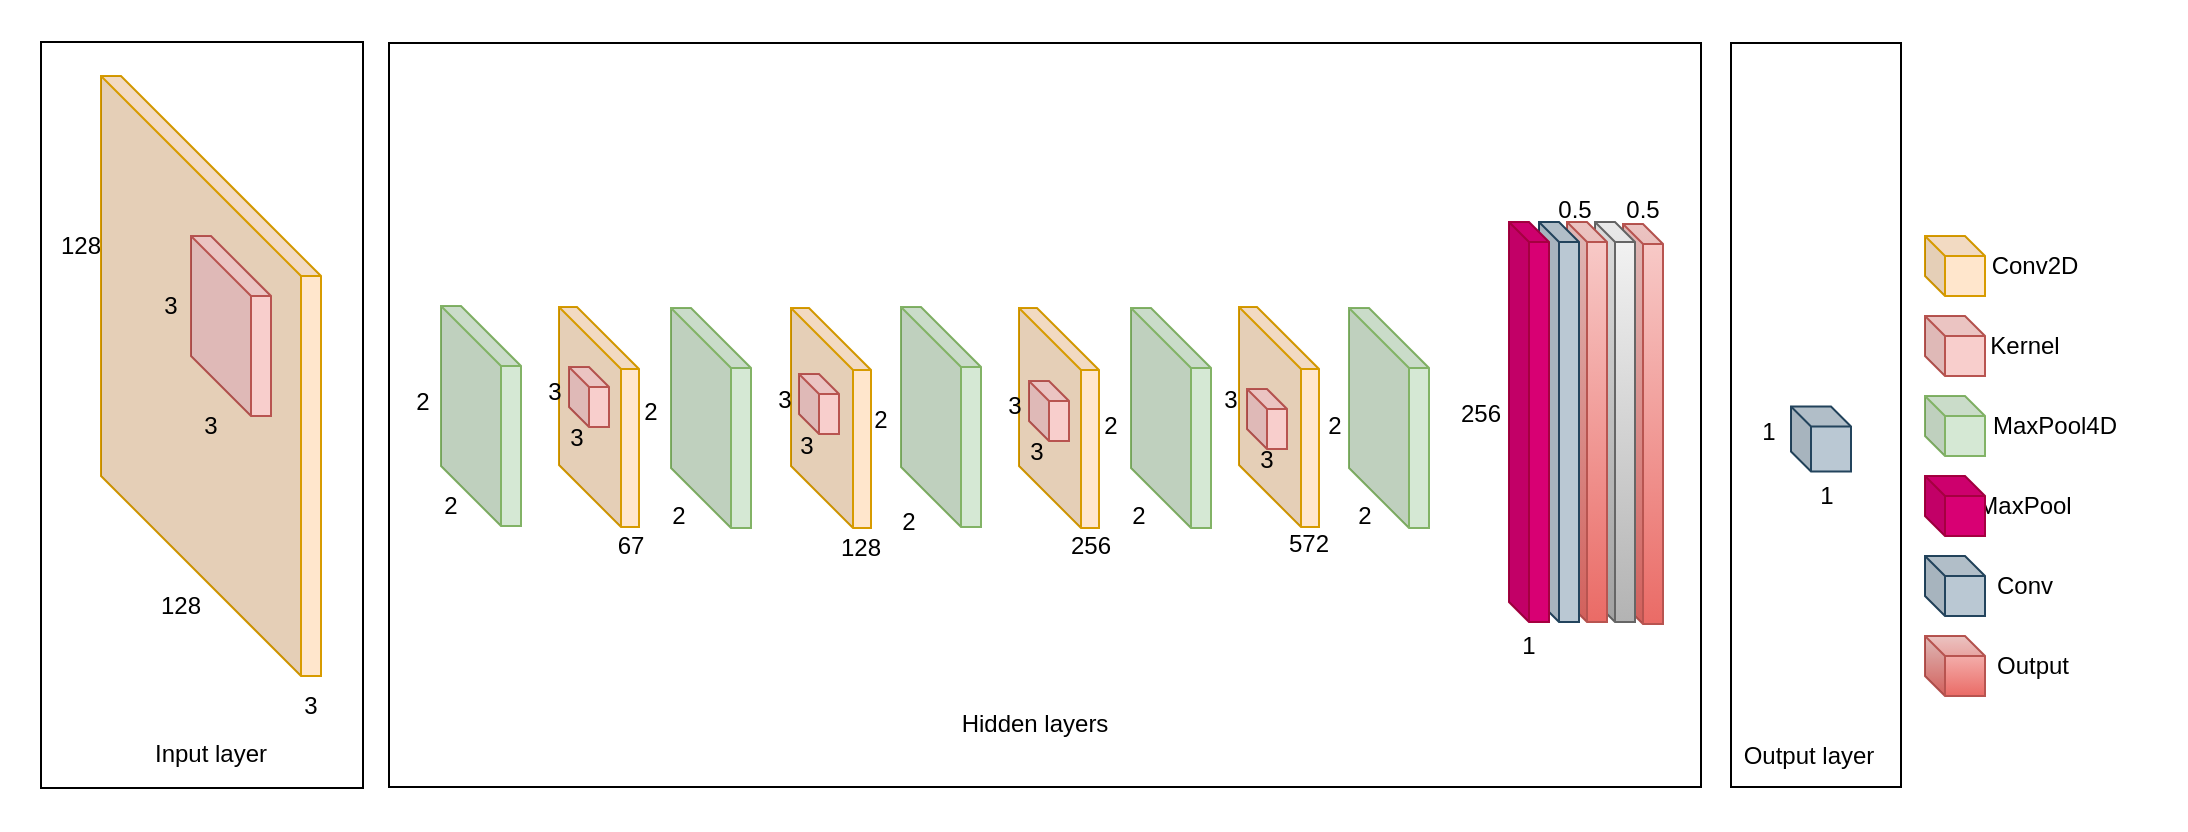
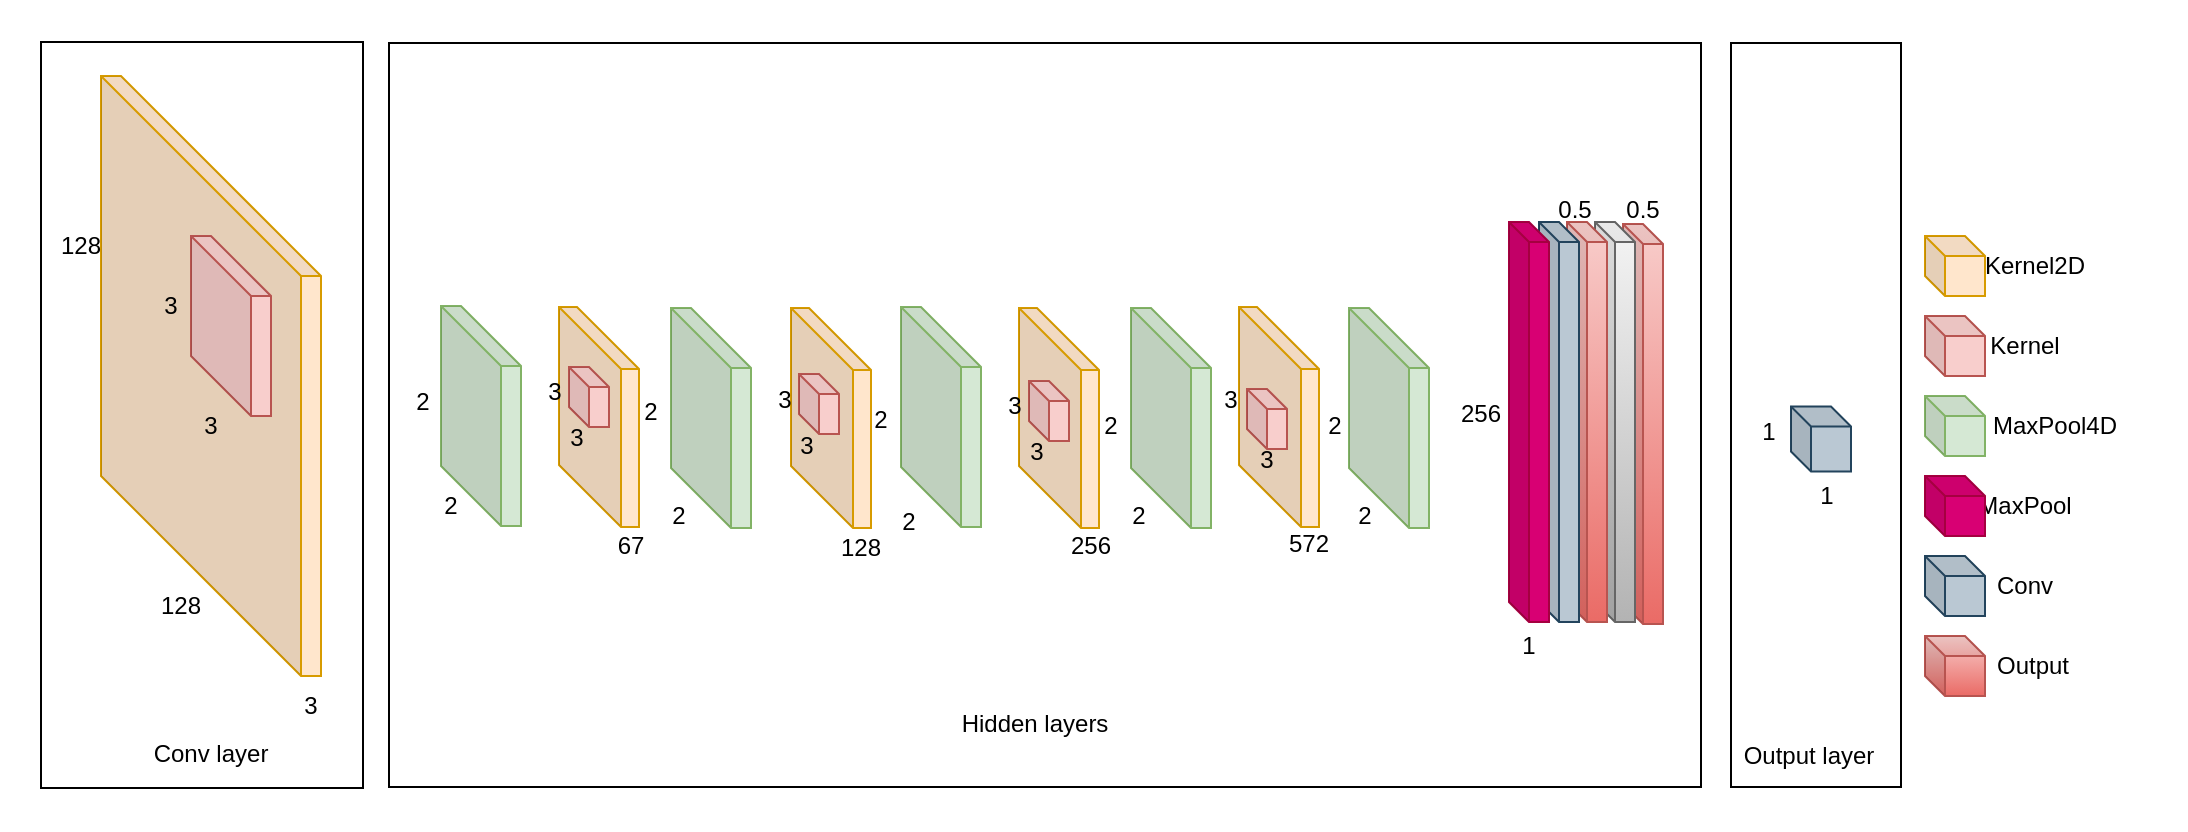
  <mxCell id="0" />
  <mxCell id="1" parent="0" />
  <mxCell id="2" value="" style="rounded=0;whiteSpace=wrap;html=1;fillColor=default;" vertex="1" parent="1"><mxGeometry x="194" y="21" width="656" height="372" as="geometry" /></mxCell>
  <mxCell id="3" value="" style="rounded=0;whiteSpace=wrap;html=1;" vertex="1" parent="1"><mxGeometry x="865" y="21" width="85" height="372" as="geometry" /></mxCell>
  <mxCell id="4" value="" style="rounded=0;whiteSpace=wrap;html=1;" vertex="1" parent="1"><mxGeometry x="20" y="20.5" width="161" height="373" as="geometry" /></mxCell>
  <mxCell id="5" value="" style="shape=cube;whiteSpace=wrap;html=1;boundedLbl=1;backgroundOutline=1;darkOpacity=0.05;darkOpacity2=0.1;size=31;fillColor=#ffe6cc;strokeColor=#d79b00;" vertex="1" parent="1"><mxGeometry x="279" y="153" width="40" height="110" as="geometry" /></mxCell>
  <mxCell id="6" value="" style="shape=cube;whiteSpace=wrap;html=1;boundedLbl=1;backgroundOutline=1;darkOpacity=0.05;darkOpacity2=0.1;size=100;fillColor=#ffe6cc;strokeColor=#d79b00;" vertex="1" parent="1"><mxGeometry x="50" y="37.5" width="110" height="300" as="geometry" /></mxCell>
  <mxCell id="7" value="128" style="text;html=1;align=center;verticalAlign=middle;resizable=0;points=[];autosize=1;strokeColor=none;fillColor=none;" vertex="1" parent="1"><mxGeometry x="20" y="107.5" width="40" height="30" as="geometry" /></mxCell>
  <mxCell id="8" value="128" style="text;html=1;align=center;verticalAlign=middle;resizable=0;points=[];autosize=1;strokeColor=none;fillColor=none;" vertex="1" parent="1"><mxGeometry x="70" y="287.5" width="40" height="30" as="geometry" /></mxCell>
  <mxCell id="9" value="3" style="text;html=1;align=center;verticalAlign=middle;resizable=0;points=[];autosize=1;strokeColor=none;fillColor=none;" vertex="1" parent="1"><mxGeometry x="140" y="337.5" width="30" height="30" as="geometry" /></mxCell>
  <mxCell id="10" value="" style="shape=cube;whiteSpace=wrap;html=1;boundedLbl=1;backgroundOutline=1;darkOpacity=0.05;darkOpacity2=0.1;fillColor=#f8cecc;strokeColor=#b85450;size=30;" vertex="1" parent="1"><mxGeometry x="95" y="117.5" width="40" height="90" as="geometry" /></mxCell>
  <mxCell id="11" value="3" style="text;html=1;align=center;verticalAlign=middle;resizable=0;points=[];autosize=1;strokeColor=none;fillColor=none;" vertex="1" parent="1"><mxGeometry x="90" y="197.5" width="30" height="30" as="geometry" /></mxCell>
  <mxCell id="12" value="3" style="text;html=1;align=center;verticalAlign=middle;resizable=0;points=[];autosize=1;strokeColor=none;fillColor=none;" vertex="1" parent="1"><mxGeometry x="70" y="137.5" width="30" height="30" as="geometry" /></mxCell>
  <mxCell id="13" value="" style="shape=cube;whiteSpace=wrap;html=1;boundedLbl=1;backgroundOutline=1;darkOpacity=0.05;darkOpacity2=0.1;fillColor=#d5e8d4;strokeColor=#82b366;size=30;" vertex="1" parent="1"><mxGeometry x="220" y="152.5" width="40" height="110" as="geometry" /></mxCell>
  <mxCell id="14" value="2" style="text;html=1;align=center;verticalAlign=middle;resizable=0;points=[];autosize=1;strokeColor=none;fillColor=none;" vertex="1" parent="1"><mxGeometry x="196" y="186" width="30" height="30" as="geometry" /></mxCell>
  <mxCell id="15" value="2" style="text;html=1;align=center;verticalAlign=middle;resizable=0;points=[];autosize=1;strokeColor=none;fillColor=none;" vertex="1" parent="1"><mxGeometry x="210" y="237.5" width="30" height="30" as="geometry" /></mxCell>
  <mxCell id="16" value="3" style="text;html=1;align=center;verticalAlign=middle;resizable=0;points=[];autosize=1;strokeColor=none;fillColor=none;" vertex="1" parent="1"><mxGeometry x="273" y="204" width="30" height="30" as="geometry" /></mxCell>
  <mxCell id="17" value="3" style="text;html=1;align=center;verticalAlign=middle;resizable=0;points=[];autosize=1;strokeColor=none;fillColor=none;" vertex="1" parent="1"><mxGeometry x="262" y="181" width="30" height="30" as="geometry" /></mxCell>
  <mxCell id="18" value="67" style="text;html=1;align=center;verticalAlign=middle;resizable=0;points=[];autosize=1;strokeColor=none;fillColor=none;" vertex="1" parent="1"><mxGeometry x="295" y="257.5" width="40" height="30" as="geometry" /></mxCell>
  <mxCell id="19" value="" style="shape=cube;whiteSpace=wrap;html=1;boundedLbl=1;backgroundOutline=1;darkOpacity=0.05;darkOpacity2=0.1;fillColor=#f8cecc;strokeColor=#b85450;size=10;" vertex="1" parent="1"><mxGeometry x="284" y="183" width="20" height="30" as="geometry" /></mxCell>
- <mxCell id="20" value="Conv2D" style="text;html=1;align=center;verticalAlign=middle;resizable=0;points=[];autosize=1;strokeColor=none;fillColor=none;" vertex="1" parent="1"><mxGeometry x="982" y="117.5" width="70" height="30" as="geometry" /></mxCell>
+ <mxCell id="20" value="Kernel2D" style="text;html=1;align=center;verticalAlign=middle;resizable=0;points=[];autosize=1;strokeColor=none;fillColor=none;" vertex="1" parent="1"><mxGeometry x="982" y="117.5" width="70" height="30" as="geometry" /></mxCell>
  <mxCell id="21" value="" style="shape=cube;whiteSpace=wrap;html=1;boundedLbl=1;backgroundOutline=1;darkOpacity=0.05;darkOpacity2=0.1;size=10;fillColor=#ffe6cc;strokeColor=#d79b00;" vertex="1" parent="1"><mxGeometry x="962" y="117.5" width="30" height="30" as="geometry" /></mxCell>
  <mxCell id="22" value="Kernel" style="text;html=1;align=center;verticalAlign=middle;resizable=0;points=[];autosize=1;strokeColor=none;fillColor=none;" vertex="1" parent="1"><mxGeometry x="982" y="157.5" width="60" height="30" as="geometry" /></mxCell>
  <mxCell id="23" value="" style="shape=cube;whiteSpace=wrap;html=1;boundedLbl=1;backgroundOutline=1;darkOpacity=0.05;darkOpacity2=0.1;size=10;fillColor=#f8cecc;strokeColor=#b85450;" vertex="1" parent="1"><mxGeometry x="962" y="157.5" width="30" height="30" as="geometry" /></mxCell>
  <mxCell id="24" value="MaxPool4D" style="text;html=1;align=center;verticalAlign=middle;resizable=0;points=[];autosize=1;strokeColor=none;fillColor=none;" vertex="1" parent="1"><mxGeometry x="982" y="197.5" width="90" height="30" as="geometry" /></mxCell>
  <mxCell id="25" value="" style="shape=cube;whiteSpace=wrap;html=1;boundedLbl=1;backgroundOutline=1;darkOpacity=0.05;darkOpacity2=0.1;size=10;fillColor=#d5e8d4;strokeColor=#82b366;" vertex="1" parent="1"><mxGeometry x="962" y="197.5" width="30" height="30" as="geometry" /></mxCell>
  <mxCell id="26" value="MaxPool" style="text;html=1;align=center;verticalAlign=middle;resizable=0;points=[];autosize=1;strokeColor=none;fillColor=none;" vertex="1" parent="1"><mxGeometry x="982" y="237.5" width="60" height="30" as="geometry" /></mxCell>
  <mxCell id="27" value="" style="shape=cube;whiteSpace=wrap;html=1;boundedLbl=1;backgroundOutline=1;darkOpacity=0.05;darkOpacity2=0.1;size=10;fillColor=#d80073;fontColor=#ffffff;strokeColor=#A50040;" vertex="1" parent="1"><mxGeometry x="962" y="237.5" width="30" height="30" as="geometry" /></mxCell>
  <mxCell id="28" value="Conv" style="text;html=1;align=center;verticalAlign=middle;resizable=0;points=[];autosize=1;strokeColor=none;fillColor=none;" vertex="1" parent="1"><mxGeometry x="982" y="277.5" width="60" height="30" as="geometry" /></mxCell>
  <mxCell id="29" value="" style="shape=cube;whiteSpace=wrap;html=1;boundedLbl=1;backgroundOutline=1;darkOpacity=0.05;darkOpacity2=0.1;size=10;fillColor=#bac8d3;strokeColor=#23445d;" vertex="1" parent="1"><mxGeometry x="962" y="277.5" width="30" height="30" as="geometry" /></mxCell>
  <mxCell id="30" value="" style="shape=cube;whiteSpace=wrap;html=1;boundedLbl=1;backgroundOutline=1;darkOpacity=0.05;darkOpacity2=0.1;size=10;fillColor=#bac8d3;strokeColor=#23445d;" vertex="1" parent="1"><mxGeometry x="895" y="202.75" width="30" height="32.5" as="geometry" /></mxCell>
  <mxCell id="31" value="1" style="text;html=1;align=center;verticalAlign=middle;resizable=0;points=[];autosize=1;strokeColor=none;fillColor=none;" vertex="1" parent="1"><mxGeometry x="898" y="232.5" width="30" height="30" as="geometry" /></mxCell>
  <mxCell id="32" value="1" style="text;html=1;align=center;verticalAlign=middle;resizable=0;points=[];autosize=1;strokeColor=none;fillColor=none;" vertex="1" parent="1"><mxGeometry x="869" y="201" width="30" height="30" as="geometry" /></mxCell>
- <mxCell id="33" value="Input layer" style="text;html=1;align=center;verticalAlign=middle;resizable=0;points=[];autosize=1;strokeColor=none;fillColor=none;" vertex="1" parent="1"><mxGeometry x="68" y="363.5" width="74" height="26" as="geometry" /></mxCell>
+ <mxCell id="33" value="Conv layer" style="text;html=1;align=center;verticalAlign=middle;resizable=0;points=[];autosize=1;strokeColor=none;fillColor=none;" vertex="1" parent="1"><mxGeometry x="68" y="363.5" width="74" height="26" as="geometry" /></mxCell>
  <mxCell id="34" value="Hidden layers" style="text;html=1;align=center;verticalAlign=middle;resizable=0;points=[];autosize=1;strokeColor=none;fillColor=none;" vertex="1" parent="1"><mxGeometry x="471.5" y="348.5" width="91" height="26" as="geometry" /></mxCell>
  <mxCell id="35" value="Output layer" style="text;html=1;align=center;verticalAlign=middle;resizable=0;points=[];autosize=1;strokeColor=none;fillColor=none;" vertex="1" parent="1"><mxGeometry x="862" y="365" width="83" height="26" as="geometry" /></mxCell>
  <mxCell id="36" value="2" style="text;html=1;align=center;verticalAlign=middle;resizable=0;points=[];autosize=1;strokeColor=none;fillColor=none;" vertex="1" parent="1"><mxGeometry x="310" y="191" width="30" height="30" as="geometry" /></mxCell>
  <mxCell id="37" value="2" style="text;html=1;align=center;verticalAlign=middle;resizable=0;points=[];autosize=1;strokeColor=none;fillColor=none;" vertex="1" parent="1"><mxGeometry x="324" y="242.5" width="30" height="30" as="geometry" /></mxCell>
  <mxCell id="38" value="" style="shape=cube;whiteSpace=wrap;html=1;boundedLbl=1;backgroundOutline=1;darkOpacity=0.05;darkOpacity2=0.1;size=31;fillColor=#ffe6cc;strokeColor=#d79b00;" vertex="1" parent="1"><mxGeometry x="395" y="153.5" width="40" height="110" as="geometry" /></mxCell>
  <mxCell id="39" value="3" style="text;html=1;align=center;verticalAlign=middle;resizable=0;points=[];autosize=1;strokeColor=none;fillColor=none;" vertex="1" parent="1"><mxGeometry x="388" y="207.5" width="30" height="30" as="geometry" /></mxCell>
  <mxCell id="40" value="3" style="text;html=1;align=center;verticalAlign=middle;resizable=0;points=[];autosize=1;strokeColor=none;fillColor=none;" vertex="1" parent="1"><mxGeometry x="377" y="184.5" width="30" height="30" as="geometry" /></mxCell>
  <mxCell id="41" value="128" style="text;html=1;align=center;verticalAlign=middle;resizable=0;points=[];autosize=1;strokeColor=none;fillColor=none;" vertex="1" parent="1"><mxGeometry x="410" y="259" width="40" height="30" as="geometry" /></mxCell>
  <mxCell id="42" value="" style="shape=cube;whiteSpace=wrap;html=1;boundedLbl=1;backgroundOutline=1;darkOpacity=0.05;darkOpacity2=0.1;fillColor=#f8cecc;strokeColor=#b85450;size=10;" vertex="1" parent="1"><mxGeometry x="399" y="186.5" width="20" height="30" as="geometry" /></mxCell>
  <mxCell id="43" value="2" style="text;html=1;align=center;verticalAlign=middle;resizable=0;points=[];autosize=1;strokeColor=none;fillColor=none;" vertex="1" parent="1"><mxGeometry x="425" y="194.5" width="30" height="30" as="geometry" /></mxCell>
  <mxCell id="44" value="2" style="text;html=1;align=center;verticalAlign=middle;resizable=0;points=[];autosize=1;strokeColor=none;fillColor=none;" vertex="1" parent="1"><mxGeometry x="439" y="246" width="30" height="30" as="geometry" /></mxCell>
  <mxCell id="45" value="" style="shape=cube;whiteSpace=wrap;html=1;boundedLbl=1;backgroundOutline=1;darkOpacity=0.05;darkOpacity2=0.1;size=31;fillColor=#ffe6cc;strokeColor=#d79b00;" vertex="1" parent="1"><mxGeometry x="509" y="153.5" width="40" height="110" as="geometry" /></mxCell>
  <mxCell id="46" value="3" style="text;html=1;align=center;verticalAlign=middle;resizable=0;points=[];autosize=1;strokeColor=none;fillColor=none;" vertex="1" parent="1"><mxGeometry x="503" y="211" width="30" height="30" as="geometry" /></mxCell>
  <mxCell id="47" value="3" style="text;html=1;align=center;verticalAlign=middle;resizable=0;points=[];autosize=1;strokeColor=none;fillColor=none;" vertex="1" parent="1"><mxGeometry x="492" y="188" width="30" height="30" as="geometry" /></mxCell>
  <mxCell id="48" value="256" style="text;html=1;align=center;verticalAlign=middle;resizable=0;points=[];autosize=1;strokeColor=none;fillColor=none;" vertex="1" parent="1"><mxGeometry x="525" y="257.5" width="40" height="30" as="geometry" /></mxCell>
  <mxCell id="49" value="" style="shape=cube;whiteSpace=wrap;html=1;boundedLbl=1;backgroundOutline=1;darkOpacity=0.05;darkOpacity2=0.1;fillColor=#f8cecc;strokeColor=#b85450;size=10;" vertex="1" parent="1"><mxGeometry x="514" y="190" width="20" height="30" as="geometry" /></mxCell>
  <mxCell id="50" value="2" style="text;html=1;align=center;verticalAlign=middle;resizable=0;points=[];autosize=1;strokeColor=none;fillColor=none;" vertex="1" parent="1"><mxGeometry x="540" y="198" width="30" height="30" as="geometry" /></mxCell>
  <mxCell id="51" value="2" style="text;html=1;align=center;verticalAlign=middle;resizable=0;points=[];autosize=1;strokeColor=none;fillColor=none;" vertex="1" parent="1"><mxGeometry x="554" y="242.5" width="30" height="30" as="geometry" /></mxCell>
  <mxCell id="52" value="" style="shape=cube;whiteSpace=wrap;html=1;boundedLbl=1;backgroundOutline=1;darkOpacity=0.05;darkOpacity2=0.1;size=31;fillColor=#ffe6cc;strokeColor=#d79b00;" vertex="1" parent="1"><mxGeometry x="619" y="153" width="40" height="110" as="geometry" /></mxCell>
  <mxCell id="53" value="3" style="text;html=1;align=center;verticalAlign=middle;resizable=0;points=[];autosize=1;strokeColor=none;fillColor=none;" vertex="1" parent="1"><mxGeometry x="618" y="214.5" width="30" height="30" as="geometry" /></mxCell>
  <mxCell id="54" value="3" style="text;html=1;align=center;verticalAlign=middle;resizable=0;points=[];autosize=1;strokeColor=none;fillColor=none;" vertex="1" parent="1"><mxGeometry x="600" y="184.5" width="30" height="30" as="geometry" /></mxCell>
  <mxCell id="55" value="572" style="text;html=1;align=center;verticalAlign=middle;resizable=0;points=[];autosize=1;strokeColor=none;fillColor=none;" vertex="1" parent="1"><mxGeometry x="634" y="257" width="40" height="30" as="geometry" /></mxCell>
  <mxCell id="56" value="" style="shape=cube;whiteSpace=wrap;html=1;boundedLbl=1;backgroundOutline=1;darkOpacity=0.05;darkOpacity2=0.1;fillColor=#f8cecc;strokeColor=#b85450;size=10;" vertex="1" parent="1"><mxGeometry x="623" y="194" width="20" height="30" as="geometry" /></mxCell>
  <mxCell id="57" value="2" style="text;html=1;align=center;verticalAlign=middle;resizable=0;points=[];autosize=1;strokeColor=none;fillColor=none;" vertex="1" parent="1"><mxGeometry x="652" y="198" width="30" height="30" as="geometry" /></mxCell>
  <mxCell id="58" value="2" style="text;html=1;align=center;verticalAlign=middle;resizable=0;points=[];autosize=1;strokeColor=none;fillColor=none;" vertex="1" parent="1"><mxGeometry x="667" y="243" width="30" height="30" as="geometry" /></mxCell>
  <mxCell id="59" value="256" style="text;html=1;align=center;verticalAlign=middle;resizable=0;points=[];autosize=1;strokeColor=none;fillColor=none;" vertex="1" parent="1"><mxGeometry x="720" y="192" width="40" height="30" as="geometry" /></mxCell>
  <mxCell id="60" value="" style="shape=cube;whiteSpace=wrap;html=1;boundedLbl=1;backgroundOutline=1;darkOpacity=0.05;darkOpacity2=0.1;fillColor=#d5e8d4;strokeColor=#82b366;size=30;" vertex="1" parent="1"><mxGeometry x="335" y="153.5" width="40" height="110" as="geometry" /></mxCell>
  <mxCell id="61" value="" style="shape=cube;whiteSpace=wrap;html=1;boundedLbl=1;backgroundOutline=1;darkOpacity=0.05;darkOpacity2=0.1;fillColor=#d5e8d4;strokeColor=#82b366;size=30;" vertex="1" parent="1"><mxGeometry x="450" y="153" width="40" height="110" as="geometry" /></mxCell>
  <mxCell id="62" value="" style="shape=cube;whiteSpace=wrap;html=1;boundedLbl=1;backgroundOutline=1;darkOpacity=0.05;darkOpacity2=0.1;fillColor=#d5e8d4;strokeColor=#82b366;size=30;" vertex="1" parent="1"><mxGeometry x="565" y="153.5" width="40" height="110" as="geometry" /></mxCell>
  <mxCell id="63" value="" style="shape=cube;whiteSpace=wrap;html=1;boundedLbl=1;backgroundOutline=1;darkOpacity=0.05;darkOpacity2=0.1;fillColor=#d5e8d4;strokeColor=#82b366;size=30;" vertex="1" parent="1"><mxGeometry x="674" y="153.5" width="40" height="110" as="geometry" /></mxCell>
  <mxCell id="64" value="Output" style="text;html=1;align=center;verticalAlign=middle;resizable=0;points=[];autosize=1;strokeColor=none;fillColor=none;" vertex="1" parent="1"><mxGeometry x="981" y="317.5" width="70" height="30" as="geometry" /></mxCell>
  <mxCell id="65" value="" style="shape=cube;whiteSpace=wrap;html=1;boundedLbl=1;backgroundOutline=1;darkOpacity=0.05;darkOpacity2=0.1;size=10;fillColor=#f8cecc;strokeColor=#b85450;gradientColor=#ea6b66;" vertex="1" parent="1"><mxGeometry x="962" y="317.5" width="30" height="30" as="geometry" /></mxCell>
  <mxCell id="66" value="" style="shape=cube;whiteSpace=wrap;html=1;boundedLbl=1;backgroundOutline=1;darkOpacity=0.05;darkOpacity2=0.1;size=10;fillColor=#f8cecc;strokeColor=#b85450;gradientColor=#ea6b66;" vertex="1" parent="1"><mxGeometry x="811" y="111.5" width="20" height="200" as="geometry" /></mxCell>
  <mxCell id="67" value="" style="shape=cube;whiteSpace=wrap;html=1;boundedLbl=1;backgroundOutline=1;darkOpacity=0.05;darkOpacity2=0.1;size=10;fillColor=#f5f5f5;strokeColor=#666666;gradientColor=#b3b3b3;" vertex="1" parent="1"><mxGeometry x="797" y="110.5" width="20" height="200" as="geometry" /></mxCell>
  <mxCell id="68" value="" style="shape=cube;whiteSpace=wrap;html=1;boundedLbl=1;backgroundOutline=1;darkOpacity=0.05;darkOpacity2=0.1;size=10;fillColor=#f8cecc;strokeColor=#b85450;gradientColor=#ea6b66;" vertex="1" parent="1"><mxGeometry x="783" y="110.5" width="20" height="200" as="geometry" /></mxCell>
  <mxCell id="69" value="" style="shape=cube;whiteSpace=wrap;html=1;boundedLbl=1;backgroundOutline=1;darkOpacity=0.05;darkOpacity2=0.1;size=10;fillColor=#bac8d3;strokeColor=#23445d;" vertex="1" parent="1"><mxGeometry x="769" y="110.5" width="20" height="200" as="geometry" /></mxCell>
  <mxCell id="70" value="" style="shape=cube;whiteSpace=wrap;html=1;boundedLbl=1;backgroundOutline=1;darkOpacity=0.05;darkOpacity2=0.1;size=10;fillColor=#d80073;fontColor=#ffffff;strokeColor=#A50040;" vertex="1" parent="1"><mxGeometry x="754" y="110.5" width="20" height="200" as="geometry" /></mxCell>
  <mxCell id="71" value="1" style="text;html=1;align=center;verticalAlign=middle;resizable=0;points=[];autosize=1;strokeColor=none;fillColor=none;" vertex="1" parent="1"><mxGeometry x="749" y="307.5" width="30" height="30" as="geometry" /></mxCell>
  <mxCell id="72" value="0.5" style="text;html=1;align=center;verticalAlign=middle;resizable=0;points=[];autosize=1;strokeColor=none;fillColor=none;" vertex="1" parent="1"><mxGeometry x="803" y="91.5" width="35" height="26" as="geometry" /></mxCell>
  <mxCell id="73" value="0.5" style="text;html=1;align=center;verticalAlign=middle;resizable=0;points=[];autosize=1;strokeColor=none;fillColor=none;" vertex="1" parent="1"><mxGeometry x="769" y="91.5" width="35" height="26" as="geometry" /></mxCell>
